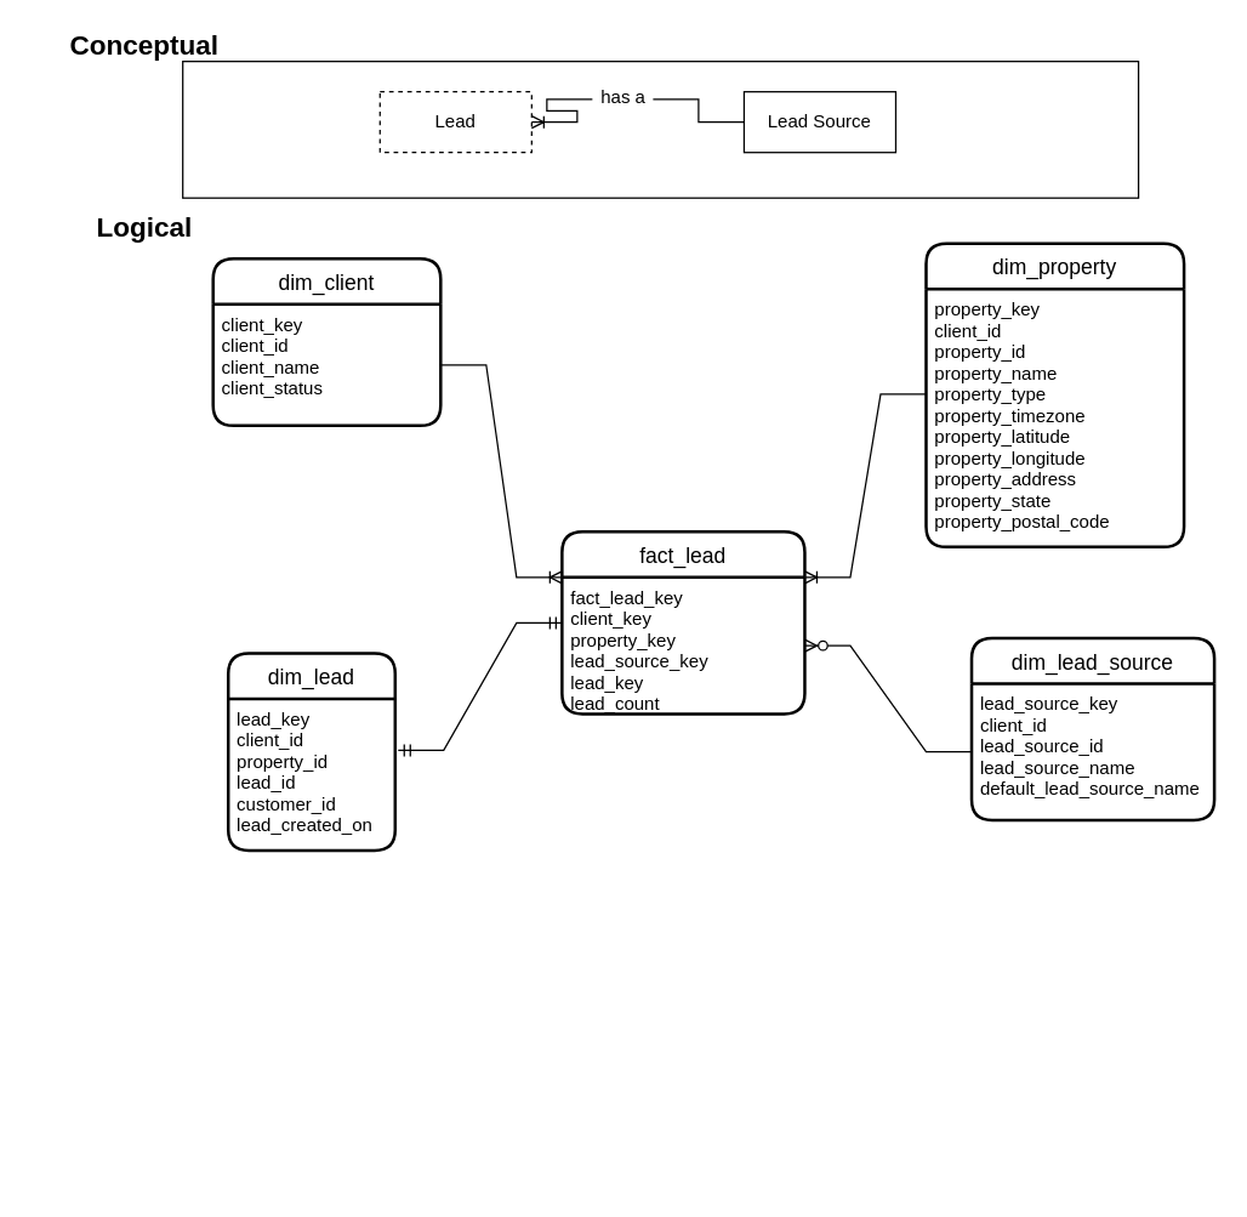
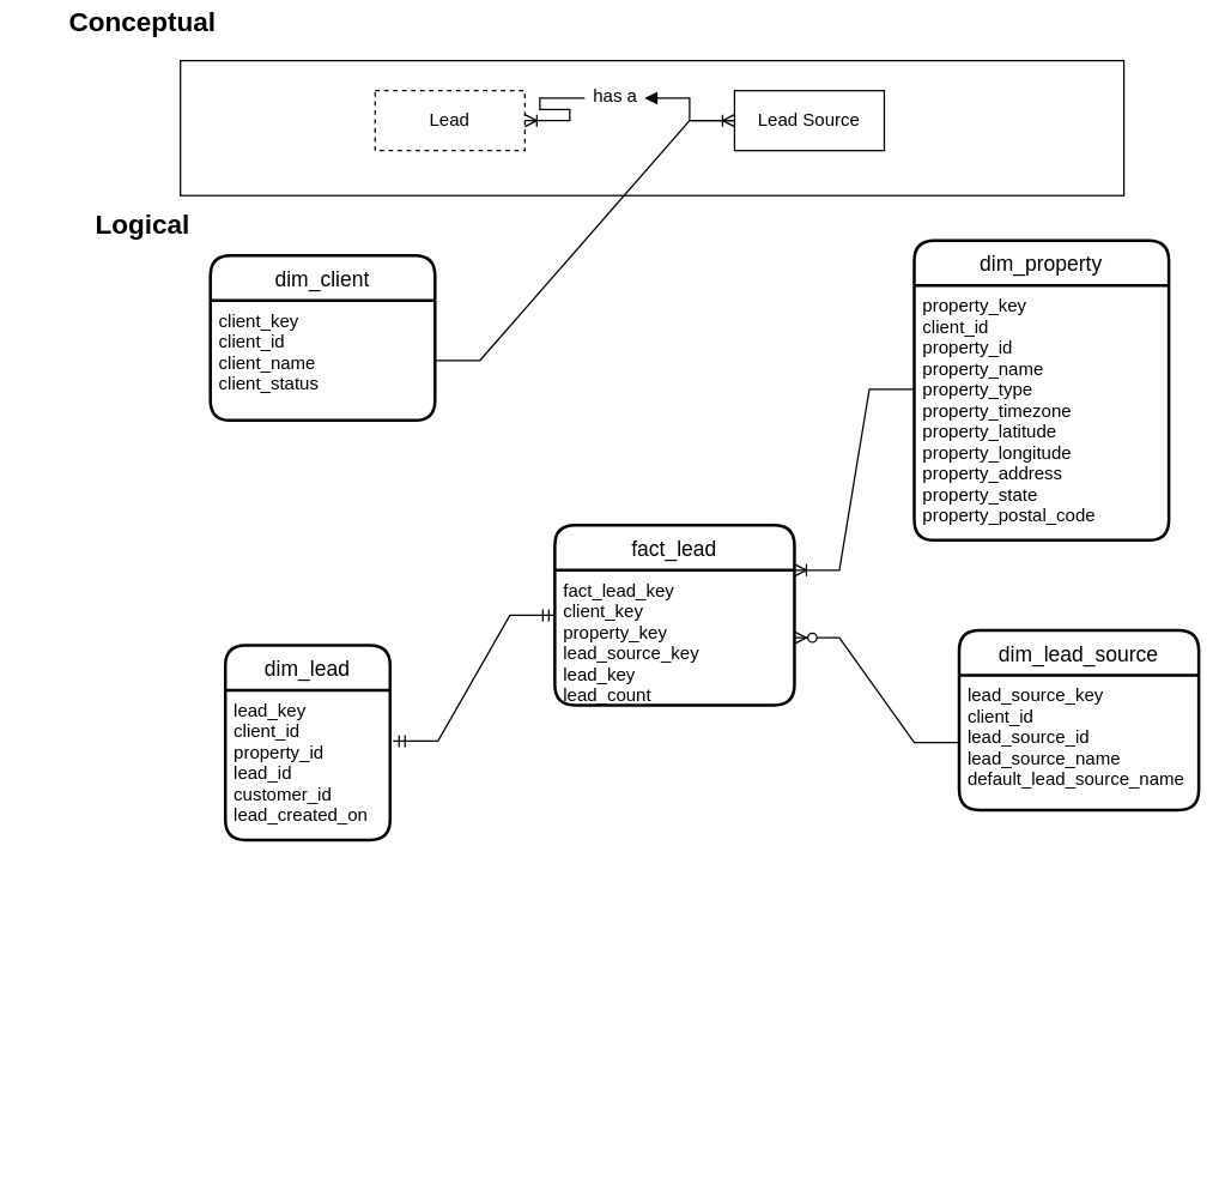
  <mxCell id="0" />
  <mxCell id="1" parent="0" />
  <mxCell id="2" value="" style="rounded=0;whiteSpace=wrap;html=1;" vertex="1" parent="1"><mxGeometry x="120" y="40" width="630" height="90" as="geometry" /></mxCell>
  <mxCell id="3" value="Lead" style="whiteSpace=wrap;html=1;align=center;dashed=1;" vertex="1" parent="1"><mxGeometry x="250" y="60" width="100" height="40" as="geometry" /></mxCell>
  <mxCell id="4" value="Lead Source" style="whiteSpace=wrap;html=1;align=center;" vertex="1" parent="1"><mxGeometry x="490" y="60" width="100" height="40" as="geometry" /></mxCell>
  <mxCell id="5" value="" style="edgeStyle=entityRelationEdgeStyle;fontSize=12;html=1;endArrow=ERoneToMany;rounded=0;entryX=1;entryY=0.5;entryDx=0;entryDy=0;exitX=0;exitY=0.5;exitDx=0;exitDy=0;exitPerimeter=0;startArrow=none;" edge="1" parent="1" source="20" target="3"><mxGeometry width="100" height="100" relative="1" as="geometry"><mxPoint x="380" y="470" as="sourcePoint" /><mxPoint x="480" y="370" as="targetPoint" /></mxGeometry></mxCell>
  <mxCell id="6" value="dim_lead" style="swimlane;childLayout=stackLayout;horizontal=1;startSize=30;horizontalStack=0;rounded=1;fontSize=14;fontStyle=0;strokeWidth=2;resizeParent=0;resizeLast=1;shadow=0;dashed=0;align=center;" vertex="1" parent="1"><mxGeometry x="150" y="430" width="110" height="130" as="geometry" /></mxCell>
  <mxCell id="7" value="lead_key&#10;client_id&#10;property_id&#10;lead_id&#10;customer_id&#10;lead_created_on" style="align=left;strokeColor=none;fillColor=none;spacingLeft=4;fontSize=12;verticalAlign=top;resizable=0;rotatable=0;part=1;" vertex="1" parent="6"><mxGeometry y="30" width="110" height="100" as="geometry" /></mxCell>
  <mxCell id="8" value="fact_lead" style="swimlane;childLayout=stackLayout;horizontal=1;startSize=30;horizontalStack=0;rounded=1;fontSize=14;fontStyle=0;strokeWidth=2;resizeParent=0;resizeLast=1;shadow=0;dashed=0;align=center;" vertex="1" parent="1"><mxGeometry x="370" y="350" width="160" height="120" as="geometry" /></mxCell>
  <mxCell id="9" value="fact_lead_key&#10;client_key&#10;property_key&#10;lead_source_key&#10;lead_key&#10;lead_count" style="align=left;strokeColor=none;fillColor=none;spacingLeft=4;fontSize=12;verticalAlign=top;resizable=0;rotatable=0;part=1;" vertex="1" parent="8"><mxGeometry y="30" width="160" height="90" as="geometry" /></mxCell>
  <mxCell id="10" value="" style="edgeStyle=entityRelationEdgeStyle;fontSize=12;html=1;endArrow=ERmandOne;startArrow=ERmandOne;rounded=0;exitX=1.018;exitY=0.34;exitDx=0;exitDy=0;exitPerimeter=0;entryX=0;entryY=0.5;entryDx=0;entryDy=0;" edge="1" parent="1" source="7" target="8"><mxGeometry width="100" height="100" relative="1" as="geometry"><mxPoint x="270" y="460" as="sourcePoint" /><mxPoint x="370" y="343" as="targetPoint" /></mxGeometry></mxCell>
  <mxCell id="11" value="dim_lead_source" style="swimlane;childLayout=stackLayout;horizontal=1;startSize=30;horizontalStack=0;rounded=1;fontSize=14;fontStyle=0;strokeWidth=2;resizeParent=0;resizeLast=1;shadow=0;dashed=0;align=center;" vertex="1" parent="1"><mxGeometry x="640" y="420" width="160" height="120" as="geometry" /></mxCell>
  <mxCell id="12" value="lead_source_key&#10;client_id&#10;lead_source_id&#10;lead_source_name&#10;default_lead_source_name" style="align=left;strokeColor=none;fillColor=none;spacingLeft=4;fontSize=12;verticalAlign=top;resizable=0;rotatable=0;part=1;" vertex="1" parent="11"><mxGeometry y="30" width="160" height="90" as="geometry" /></mxCell>
  <mxCell id="13" value="dim_client" style="swimlane;childLayout=stackLayout;horizontal=1;startSize=30;horizontalStack=0;rounded=1;fontSize=14;fontStyle=0;strokeWidth=2;resizeParent=0;resizeLast=1;shadow=0;dashed=0;align=center;" vertex="1" parent="1"><mxGeometry x="140" y="170" width="150" height="110" as="geometry" /></mxCell>
  <mxCell id="14" value="client_key&#10;client_id&#10;client_name&#10;client_status" style="align=left;strokeColor=none;fillColor=none;spacingLeft=4;fontSize=12;verticalAlign=top;resizable=0;rotatable=0;part=1;" vertex="1" parent="13"><mxGeometry y="30" width="150" height="80" as="geometry" /></mxCell>
  <mxCell id="15" value="" style="edgeStyle=entityRelationEdgeStyle;fontSize=12;html=1;endArrow=ERzeroToMany;endFill=1;rounded=0;entryX=1;entryY=0.5;entryDx=0;entryDy=0;exitX=0;exitY=0.5;exitDx=0;exitDy=0;" edge="1" parent="1" source="12" target="9"><mxGeometry width="100" height="100" relative="1" as="geometry"><mxPoint x="380" y="470" as="sourcePoint" /><mxPoint x="480" y="370" as="targetPoint" /></mxGeometry></mxCell>
- <mxCell id="16" value="" style="edgeStyle=entityRelationEdgeStyle;fontSize=12;html=1;endArrow=ERoneToMany;rounded=0;entryX=0;entryY=0.25;entryDx=0;entryDy=0;exitX=1;exitY=0.5;exitDx=0;exitDy=0;" edge="1" parent="1" source="14" target="8"><mxGeometry width="100" height="100" relative="1" as="geometry"><mxPoint x="340" y="280" as="sourcePoint" /><mxPoint x="360" y="370" as="targetPoint" /></mxGeometry></mxCell>
+ <mxCell id="16" value="" style="edgeStyle=entityRelationEdgeStyle;fontSize=12;html=1;endArrow=ERoneToMany;rounded=0;exitX=1;exitY=0.5;exitDx=0;exitDy=0;" edge="1" parent="1" source="14" target="4"><mxGeometry width="100" height="100" relative="1" as="geometry"><mxPoint x="340" y="280" as="sourcePoint" /><mxPoint x="360" y="370" as="targetPoint" /></mxGeometry></mxCell>
  <mxCell id="17" value="dim_property" style="swimlane;childLayout=stackLayout;horizontal=1;startSize=30;horizontalStack=0;rounded=1;fontSize=14;fontStyle=0;strokeWidth=2;resizeParent=0;resizeLast=1;shadow=0;dashed=0;align=center;" vertex="1" parent="1"><mxGeometry x="610" y="160" width="170" height="200" as="geometry" /></mxCell>
  <mxCell id="18" value="property_key&#10;client_id&#10;property_id&#10;property_name&#10;property_type&#10;property_timezone&#10;property_latitude&#10;property_longitude&#10;property_address&#10;property_state&#10;property_postal_code" style="align=left;strokeColor=none;fillColor=none;spacingLeft=4;fontSize=12;verticalAlign=top;resizable=0;rotatable=0;part=1;" vertex="1" parent="17"><mxGeometry y="30" width="170" height="170" as="geometry" /></mxCell>
  <mxCell id="19" value="" style="edgeStyle=entityRelationEdgeStyle;fontSize=12;html=1;endArrow=ERoneToMany;rounded=0;entryX=1;entryY=0.25;entryDx=0;entryDy=0;exitX=0;exitY=0.408;exitDx=0;exitDy=0;exitPerimeter=0;" edge="1" parent="1" source="18" target="8"><mxGeometry width="100" height="100" relative="1" as="geometry"><mxPoint x="380" y="470" as="sourcePoint" /><mxPoint x="480" y="370" as="targetPoint" /></mxGeometry></mxCell>
  <mxCell id="20" value="has a" style="text;strokeColor=none;fillColor=none;spacingLeft=4;spacingRight=4;overflow=hidden;rotatable=0;points=[[0,0.5],[1,0.5]];portConstraint=eastwest;fontSize=12;" vertex="1" parent="1"><mxGeometry x="390" y="50" width="40" height="30" as="geometry" /></mxCell>
- <mxCell id="21" value="" style="edgeStyle=entityRelationEdgeStyle;fontSize=12;html=1;endArrow=none;rounded=0;entryX=1;entryY=0.5;entryDx=0;entryDy=0;exitX=0;exitY=0.5;exitDx=0;exitDy=0;exitPerimeter=0;" edge="1" parent="1" source="4" target="20"><mxGeometry width="100" height="100" relative="1" as="geometry"><mxPoint x="480" y="80" as="sourcePoint" /><mxPoint x="350" y="80" as="targetPoint" /></mxGeometry></mxCell>
- <mxCell id="22" value="&lt;b&gt;&lt;font style=&quot;font-size: 18px;&quot;&gt;Conceptual&lt;/font&gt;&lt;/b&gt;" style="text;html=1;strokeColor=none;fillColor=none;align=center;verticalAlign=middle;whiteSpace=wrap;rounded=0;" vertex="1" parent="1"><mxGeometry x="20" y="20" width="150" height="20" as="geometry" /></mxCell>
+ <mxCell id="21" value="" style="edgeStyle=entityRelationEdgeStyle;fontSize=12;html=1;endArrow=block;rounded=0;entryX=1;entryY=0.5;entryDx=0;entryDy=0;exitX=0;exitY=0.5;exitDx=0;exitDy=0;exitPerimeter=0;" edge="1" parent="1" source="4" target="20"><mxGeometry width="100" height="100" relative="1" as="geometry"><mxPoint x="480" y="80" as="sourcePoint" /><mxPoint x="350" y="80" as="targetPoint" /></mxGeometry></mxCell>
+ <mxCell id="22" value="&lt;b&gt;&lt;font style=&quot;font-size: 18px;&quot;&gt;Conceptual&lt;/font&gt;&lt;/b&gt;" style="text;html=1;strokeColor=none;fillColor=none;align=center;verticalAlign=middle;whiteSpace=wrap;rounded=0;" vertex="1" parent="1"><mxGeometry x="20" y="5" width="150" height="20" as="geometry" /></mxCell>
  <mxCell id="23" value="&lt;b&gt;&lt;font style=&quot;font-size: 18px;&quot;&gt;Logical&lt;/font&gt;&lt;/b&gt;" style="text;html=1;strokeColor=none;fillColor=none;align=center;verticalAlign=middle;whiteSpace=wrap;rounded=0;" vertex="1" parent="1"><mxGeometry x="20" y="140" width="150" height="20" as="geometry" /></mxCell>
  <mxCell id="24" value="" style="shape=tableRow;horizontal=0;startSize=0;swimlaneHead=0;swimlaneBody=0;fillColor=none;collapsible=0;dropTarget=0;points=[[0,0.5],[1,0.5]];portConstraint=eastwest;top=0;left=0;right=0;bottom=0;fontSize=18;" vertex="1" parent="1"><mxGeometry x="190" y="710" width="280" height="40" as="geometry" /></mxCell>
  <mxCell id="25" value="" style="shape=partialRectangle;connectable=0;fillColor=none;top=0;left=0;bottom=0;right=0;editable=1;overflow=hidden;fontSize=18;" vertex="1" parent="24"><mxGeometry width="30" height="40" as="geometry"><mxRectangle width="30" height="40" as="alternateBounds" /></mxGeometry></mxCell>
  <mxCell id="26" value="" style="shape=tableRow;horizontal=0;startSize=0;swimlaneHead=0;swimlaneBody=0;fillColor=none;collapsible=0;dropTarget=0;points=[[0,0.5],[1,0.5]];portConstraint=eastwest;top=0;left=0;right=0;bottom=0;fontSize=18;" vertex="1" parent="1"><mxGeometry x="190" y="740" width="280" height="40" as="geometry" /></mxCell>
  <mxCell id="27" value="" style="shape=partialRectangle;connectable=0;fillColor=none;top=0;left=0;bottom=0;right=0;editable=1;overflow=hidden;fontSize=18;" vertex="1" parent="26"><mxGeometry width="30" height="40" as="geometry"><mxRectangle width="30" height="40" as="alternateBounds" /></mxGeometry></mxCell>
